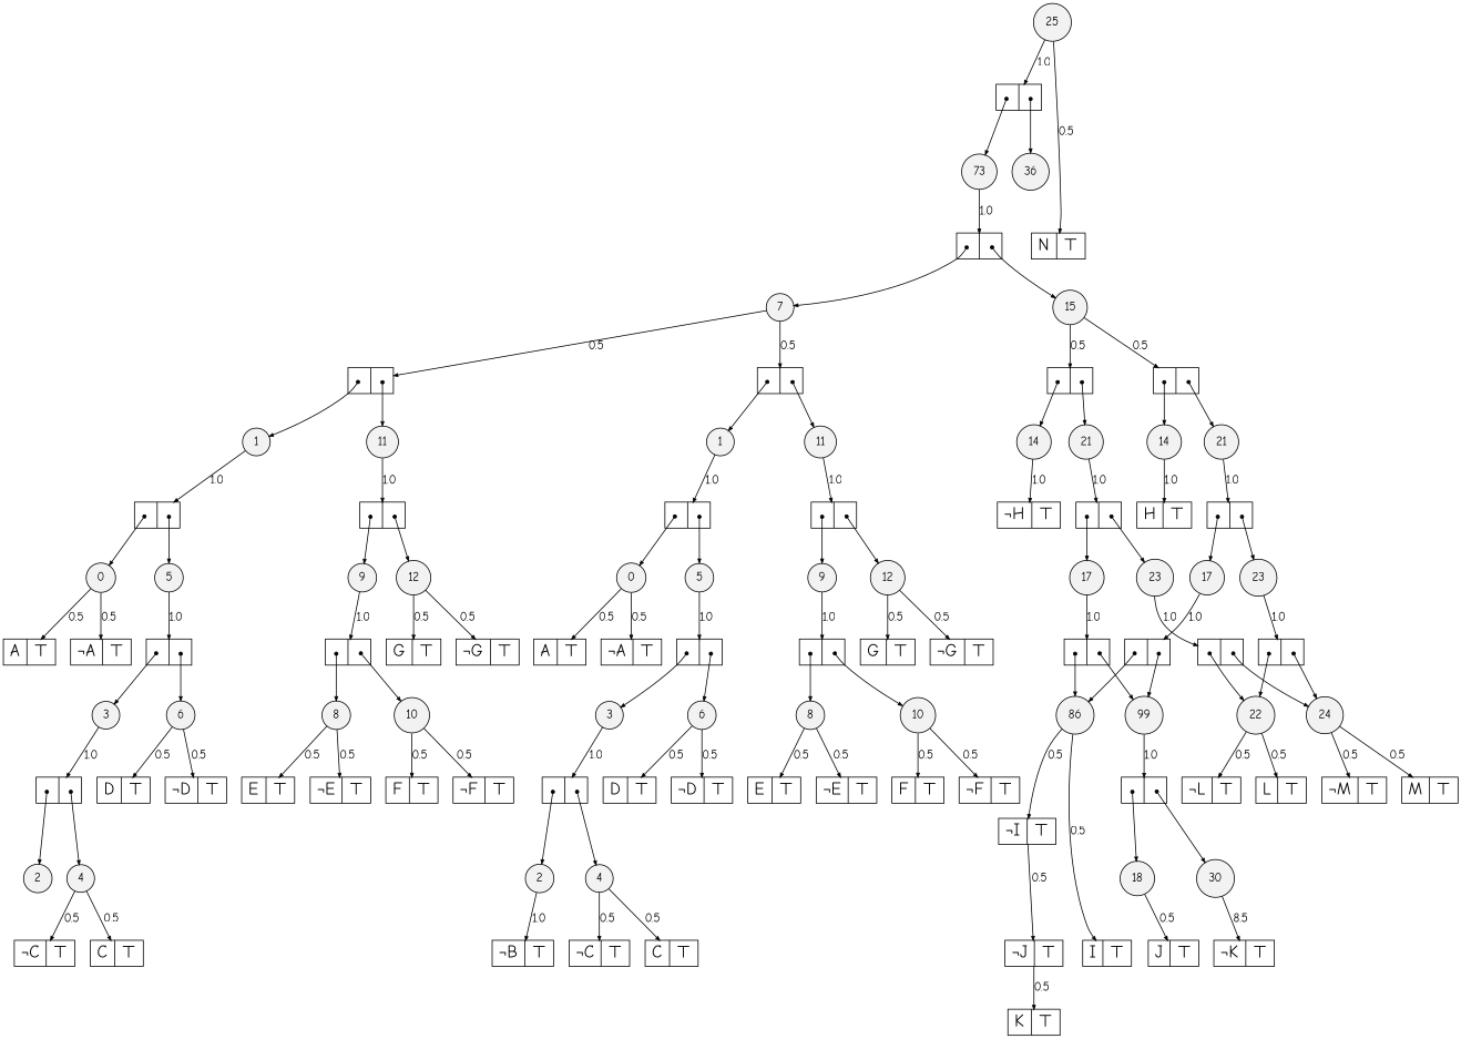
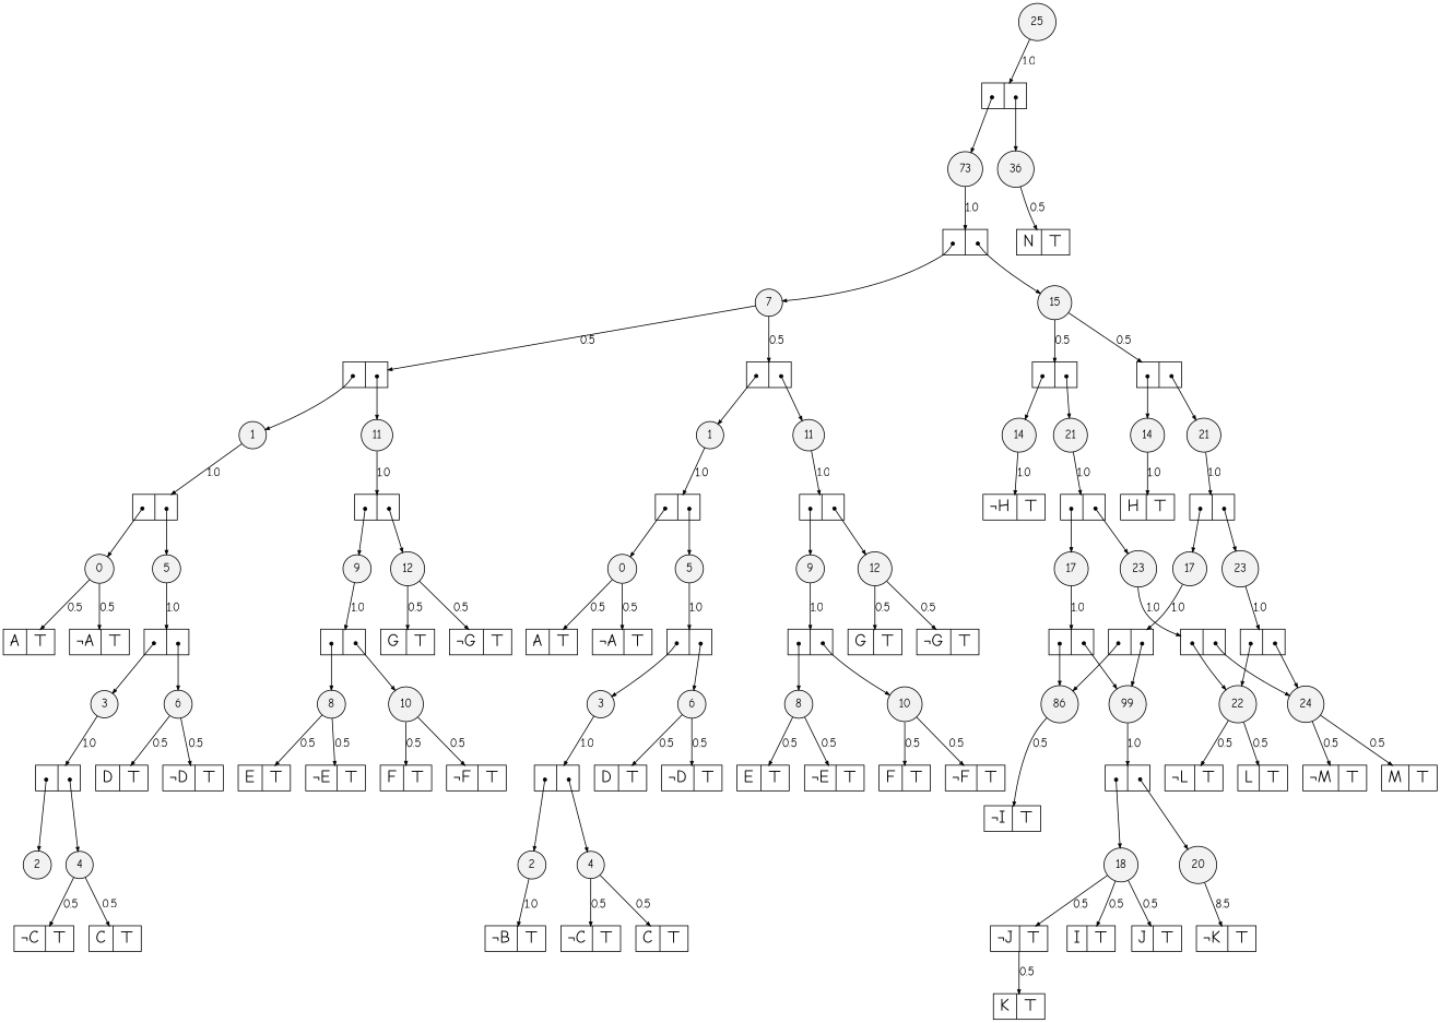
  digraph {
    fontname="Comic Neue"
    node [fillcolor=white fontname="Comic Neue" shape=record style=filled fixedsize=false fontsize=20]
    edge [arrowsize=.50 fontname="Comic Neue"]
-   n1 [fillcolor=gray95 height=.25 label=30 shape=circle width=.25 fixedsize="" fontsize=""]
+   n1 [fillcolor=gray95 height=.25 label=20 shape=circle width=.25 fixedsize="" fontsize=""]
    n2 [height=.30 label="<L>&not;K|<R>&#8868;"]
    n3 [height=.30 label="<L>K|<R>&#8868;"]
    n4 [fillcolor=gray95 height=.25 label=18 shape=circle width=.25 fixedsize="" fontsize=""]
    n5 [height=.30 label="<L>J|<R>&#8868;"]
    n6 [height=.30 label="<L>&not;J|<R>&#8868;"]
    n7 [fillcolor=gray95 height=.25 label=4 shape=circle width=.25 fixedsize="" fontsize=""]
    n8 [height=.30 label="<L>C|<R>&#8868;"]
    n9 [height=.30 label="<L>&not;C|<R>&#8868;"]
    n10 [fillcolor=gray95 height=.25 label=2 shape=circle width=.25 fixedsize="" fontsize=""]
    n11 [height=.30 label="<L>&not;B|<R>&#8868;"]
    n12 [fillcolor=gray95 height=.25 label=4 shape=circle width=.25 fixedsize="" fontsize=""]
    n13 [height=.30 label="<L>C|<R>&#8868;"]
    n14 [height=.30 label="<L>&not;C|<R>&#8868;"]
    n15 [fillcolor=gray95 height=.25 label=2 shape=circle width=.25 fixedsize="" fontsize=""]
    n16 [fillcolor=gray95 height=.25 label=24 shape=circle width=.25 fixedsize="" fontsize=""]
    n17 [height=.30 label="<L>M|<R>&#8868;"]
    n18 [height=.30 label="<L>&not;M|<R>&#8868;"]
    n19 [fillcolor=gray95 height=.25 label=22 shape=circle width=.25 fixedsize="" fontsize=""]
    n20 [height=.30 label="<L>L|<R>&#8868;"]
    n21 [height=.30 label="<L>&not;L|<R>&#8868;"]
    n22 [fillcolor=gray95 height=.25 label=99 shape=circle width=.25 fixedsize="" fontsize=""]
    n23 [height=.30 label="<L>|<R>"]
    n24 [fillcolor=gray95 height=.25 label=86 shape=circle width=.25 fixedsize="" fontsize=""]
    n25 [height=.30 label="<L>I|<R>&#8868;"]
    n26 [height=.30 label="<L>&not;I|<R>&#8868;"]
    n27 [fillcolor=gray95 height=.25 label=10 shape=circle width=.25 fixedsize="" fontsize=""]
    n28 [height=.30 label="<L>F|<R>&#8868;"]
    n29 [height=.30 label="<L>&not;F|<R>&#8868;"]
    n30 [fillcolor=gray95 height=.25 label=8 shape=circle width=.25 fixedsize="" fontsize=""]
    n31 [height=.30 label="<L>E|<R>&#8868;"]
    n32 [height=.30 label="<L>&not;E|<R>&#8868;"]
    n33 [fillcolor=gray95 height=.25 label=6 shape=circle width=.25 fixedsize="" fontsize=""]
    n34 [height=.30 label="<L>D|<R>&#8868;"]
    n35 [height=.30 label="<L>&not;D|<R>&#8868;"]
    n36 [fillcolor=gray95 height=.25 label=3 shape=circle width=.25 fixedsize="" fontsize=""]
    n37 [height=.30 label="<L>|<R>"]
    n38 [fillcolor=gray95 height=.25 label=10 shape=circle width=.25 fixedsize="" fontsize=""]
    n39 [height=.30 label="<L>F|<R>&#8868;"]
    n40 [height=.30 label="<L>&not;F|<R>&#8868;"]
    n41 [fillcolor=gray95 height=.25 label=8 shape=circle width=.25 fixedsize="" fontsize=""]
    n42 [height=.30 label="<L>E|<R>&#8868;"]
    n43 [height=.30 label="<L>&not;E|<R>&#8868;"]
    n44 [fillcolor=gray95 height=.25 label=6 shape=circle width=.25 fixedsize="" fontsize=""]
    n45 [height=.30 label="<L>D|<R>&#8868;"]
    n46 [height=.30 label="<L>&not;D|<R>&#8868;"]
    n47 [fillcolor=gray95 height=.25 label=3 shape=circle width=.25 fixedsize="" fontsize=""]
    n48 [height=.30 label="<L>|<R>"]
    n49 [fillcolor=gray95 height=.25 label=23 shape=circle width=.25 fixedsize="" fontsize=""]
    n50 [height=.30 label="<L>|<R>"]
    n51 [fillcolor=gray95 height=.25 label=17 shape=circle width=.25 fixedsize="" fontsize=""]
    n52 [height=.30 label="<L>|<R>"]
    n53 [fillcolor=gray95 height=.25 label=23 shape=circle width=.25 fixedsize="" fontsize=""]
    n54 [height=.30 label="<L>|<R>"]
    n55 [fillcolor=gray95 height=.25 label=17 shape=circle width=.25 fixedsize="" fontsize=""]
    n56 [height=.30 label="<L>|<R>"]
    n57 [fillcolor=gray95 height=.25 label=12 shape=circle width=.25 fixedsize="" fontsize=""]
    n58 [height=.30 label="<L>G|<R>&#8868;"]
    n59 [height=.30 label="<L>&not;G|<R>&#8868;"]
    n60 [fillcolor=gray95 height=.25 label=9 shape=circle width=.25 fixedsize="" fontsize=""]
    n61 [height=.30 label="<L>|<R>"]
    n62 [fillcolor=gray95 height=.25 label=5 shape=circle width=.25 fixedsize="" fontsize=""]
    n63 [height=.30 label="<L>|<R>"]
    n64 [fillcolor=gray95 height=.25 label=0 shape=circle width=.25 fixedsize="" fontsize=""]
    n65 [height=.30 label="<L>A|<R>&#8868;"]
    n66 [height=.30 label="<L>&not;A|<R>&#8868;"]
    n67 [fillcolor=gray95 height=.25 label=12 shape=circle width=.25 fixedsize="" fontsize=""]
    n68 [height=.30 label="<L>G|<R>&#8868;"]
    n69 [height=.30 label="<L>&not;G|<R>&#8868;"]
    n70 [fillcolor=gray95 height=.25 label=9 shape=circle width=.25 fixedsize="" fontsize=""]
    n71 [height=.30 label="<L>|<R>"]
    n72 [fillcolor=gray95 height=.25 label=5 shape=circle width=.25 fixedsize="" fontsize=""]
    n73 [height=.30 label="<L>|<R>"]
    n74 [fillcolor=gray95 height=.25 label=0 shape=circle width=.25 fixedsize="" fontsize=""]
    n75 [height=.30 label="<L>A|<R>&#8868;"]
    n76 [height=.30 label="<L>&not;A|<R>&#8868;"]
    n77 [fillcolor=gray95 height=.25 label=21 shape=circle width=.25 fixedsize="" fontsize=""]
    n78 [height=.30 label="<L>|<R>"]
    n79 [fillcolor=gray95 height=.25 label=14 shape=circle width=.25 fixedsize="" fontsize=""]
    n80 [height=.30 label="<L>&not;H|<R>&#8868;"]
    n81 [fillcolor=gray95 height=.25 label=21 shape=circle width=.25 fixedsize="" fontsize=""]
    n82 [height=.30 label="<L>|<R>"]
    n83 [fillcolor=gray95 height=.25 label=14 shape=circle width=.25 fixedsize="" fontsize=""]
    n84 [height=.30 label="<L>H|<R>&#8868;"]
    n85 [fillcolor=gray95 height=.25 label=11 shape=circle width=.25 fixedsize="" fontsize=""]
    n86 [height=.30 label="<L>|<R>"]
    n87 [fillcolor=gray95 height=.25 label=1 shape=circle width=.25 fixedsize="" fontsize=""]
    n88 [height=.30 label="<L>|<R>"]
    n89 [fillcolor=gray95 height=.25 label=11 shape=circle width=.25 fixedsize="" fontsize=""]
    n90 [height=.30 label="<L>|<R>"]
    n91 [fillcolor=gray95 height=.25 label=1 shape=circle width=.25 fixedsize="" fontsize=""]
    n92 [height=.30 label="<L>|<R>"]
    n93 [fillcolor=gray95 height=.25 label=15 shape=circle width=.25 fixedsize="" fontsize=""]
    n94 [height=.30 label="<L>|<R>"]
    n95 [height=.30 label="<L>|<R>"]
    n96 [fillcolor=gray95 height=.25 label=7 shape=circle width=.25 fixedsize="" fontsize=""]
    n97 [height=.30 label="<L>|<R>"]
    n98 [height=.30 label="<L>|<R>"]
    n99 [fillcolor=gray95 height=.25 label=36 shape=circle width=.25 fixedsize="" fontsize=""]
    n100 [height=.30 label="<L>N|<R>&#8868;"]
    n101 [fillcolor=gray95 height=.25 label=73 shape=circle width=.25 fixedsize="" fontsize=""]
    n102 [height=.30 label="<L>|<R>"]
    n103 [fillcolor=gray95 height=.25 label=25 shape=circle width=.25 fixedsize="" fontsize=""]
    n104 [height=.30 label="<L>|<R>"]
    n1 -> n2 [label=8.5]
    n4 -> n5 [label=0.5]
-   n26 -> n6 [label=0.5]
+   n4 -> n6 [label=0.5]
    n6 -> n3 [label=0.5]
    n7 -> n8 [label=0.5]
    n7 -> n9 [label=0.5]
    n10 -> n11 [label=1.0]
    n12 -> n13 [label=0.5]
    n12 -> n14 [label=0.5]
    n16 -> n17 [label=0.5]
    n16 -> n18 [label=0.5]
    n19 -> n20 [label=0.5]
    n19 -> n21 [label=0.5]
    n22 -> n23 [label=1.0]
    n23 -> n1 [arrowtail=dot dir=both tailclip=false tailport="R:c"]
    n23 -> n4 [arrowtail=dot dir=both tailclip=false tailport="L:c"]
-   n24 -> n25 [label=0.5]
+   n4 -> n25 [label=0.5]
    n24 -> n26 [label=0.5]
    n27 -> n28 [label=0.5]
    n27 -> n29 [label=0.5]
    n30 -> n31 [label=0.5]
    n30 -> n32 [label=0.5]
    n33 -> n34 [label=0.5]
    n33 -> n35 [label=0.5]
    n36 -> n37 [label=1.0]
    n37 -> n7 [arrowtail=dot dir=both tailclip=false tailport="R:c"]
    n37 -> n10 [arrowtail=dot dir=both tailclip=false tailport="L:c"]
    n38 -> n39 [label=0.5]
    n38 -> n40 [label=0.5]
    n41 -> n42 [label=0.5]
    n41 -> n43 [label=0.5]
    n44 -> n45 [label=0.5]
    n44 -> n46 [label=0.5]
    n47 -> n48 [label=1.0]
    n48 -> n12 [arrowtail=dot dir=both tailclip=false tailport="R:c"]
    n48 -> n15 [arrowtail=dot dir=both tailclip=false tailport="L:c"]
    n49 -> n50 [label=1.0]
    n50 -> n16 [arrowtail=dot dir=both tailclip=false tailport="R:c"]
    n50 -> n19 [arrowtail=dot dir=both tailclip=false tailport="L:c"]
    n51 -> n52 [label=1.0]
    n52 -> n22 [arrowtail=dot dir=both tailclip=false tailport="R:c"]
    n52 -> n24 [arrowtail=dot dir=both tailclip=false tailport="L:c"]
    n53 -> n54 [label=1.0]
    n54 -> n16 [arrowtail=dot dir=both tailclip=false tailport="R:c"]
    n54 -> n19 [arrowtail=dot dir=both tailclip=false tailport="L:c"]
    n55 -> n56 [label=1.0]
    n56 -> n22 [arrowtail=dot dir=both tailclip=false tailport="R:c"]
    n56 -> n24 [arrowtail=dot dir=both tailclip=false tailport="L:c"]
    n57 -> n58 [label=0.5]
    n57 -> n59 [label=0.5]
    n60 -> n61 [label=1.0]
    n61 -> n27 [arrowtail=dot dir=both tailclip=false tailport="R:c"]
    n61 -> n30 [arrowtail=dot dir=both tailclip=false tailport="L:c"]
    n62 -> n63 [label=1.0]
    n63 -> n33 [arrowtail=dot dir=both tailclip=false tailport="R:c"]
    n63 -> n36 [arrowtail=dot dir=both tailclip=false tailport="L:c"]
    n64 -> n65 [label=0.5]
    n64 -> n66 [label=0.5]
    n67 -> n68 [label=0.5]
    n67 -> n69 [label=0.5]
    n70 -> n71 [label=1.0]
    n71 -> n38 [arrowtail=dot dir=both tailclip=false tailport="R:c"]
    n71 -> n41 [arrowtail=dot dir=both tailclip=false tailport="L:c"]
    n72 -> n73 [label=1.0]
    n73 -> n44 [arrowtail=dot dir=both tailclip=false tailport="R:c"]
    n73 -> n47 [arrowtail=dot dir=both tailclip=false tailport="L:c"]
    n74 -> n75 [label=0.5]
    n74 -> n76 [label=0.5]
    n77 -> n78 [label=1.0]
    n78 -> n49 [arrowtail=dot dir=both tailclip=false tailport="R:c"]
    n78 -> n51 [arrowtail=dot dir=both tailclip=false tailport="L:c"]
    n79 -> n80 [label=1.0]
    n81 -> n82 [label=1.0]
    n82 -> n53 [arrowtail=dot dir=both tailclip=false tailport="R:c"]
    n82 -> n55 [arrowtail=dot dir=both tailclip=false tailport="L:c"]
    n83 -> n84 [label=1.0]
    n85 -> n86 [label=1.0]
    n86 -> n57 [arrowtail=dot dir=both tailclip=false tailport="R:c"]
    n86 -> n60 [arrowtail=dot dir=both tailclip=false tailport="L:c"]
    n87 -> n88 [label=1.0]
    n88 -> n62 [arrowtail=dot dir=both tailclip=false tailport="R:c"]
    n88 -> n64 [arrowtail=dot dir=both tailclip=false tailport="L:c"]
    n89 -> n90 [label=1.0]
    n90 -> n67 [arrowtail=dot dir=both tailclip=false tailport="R:c"]
    n90 -> n70 [arrowtail=dot dir=both tailclip=false tailport="L:c"]
    n91 -> n92 [label=1.0]
    n92 -> n72 [arrowtail=dot dir=both tailclip=false tailport="R:c"]
    n92 -> n74 [arrowtail=dot dir=both tailclip=false tailport="L:c"]
    n93 -> n94 [label=0.5]
    n93 -> n95 [label=0.5]
    n94 -> n81 [arrowtail=dot dir=both tailclip=false tailport="R:c"]
    n94 -> n83 [arrowtail=dot dir=both tailclip=false tailport="L:c"]
    n95 -> n77 [arrowtail=dot dir=both tailclip=false tailport="R:c"]
    n95 -> n79 [arrowtail=dot dir=both tailclip=false tailport="L:c"]
    n96 -> n97 [label=0.5]
    n96 -> n98 [label=0.5]
    n97 -> n89 [arrowtail=dot dir=both tailclip=false tailport="R:c"]
    n97 -> n91 [arrowtail=dot dir=both tailclip=false tailport="L:c"]
    n98 -> n85 [arrowtail=dot dir=both tailclip=false tailport="R:c"]
    n98 -> n87 [arrowtail=dot dir=both tailclip=false tailport="L:c"]
-   n103 -> n100 [label=0.5]
+   n99 -> n100 [label=0.5]
    n101 -> n102 [label=1.0]
    n102 -> n93 [arrowtail=dot dir=both tailclip=false tailport="R:c"]
    n102 -> n96 [arrowtail=dot dir=both tailclip=false tailport="L:c"]
    n103 -> n104 [label=1.0]
    n104 -> n99 [arrowtail=dot dir=both tailclip=false tailport="R:c"]
    n104 -> n101 [arrowtail=dot dir=both tailclip=false tailport="L:c"]
  }
